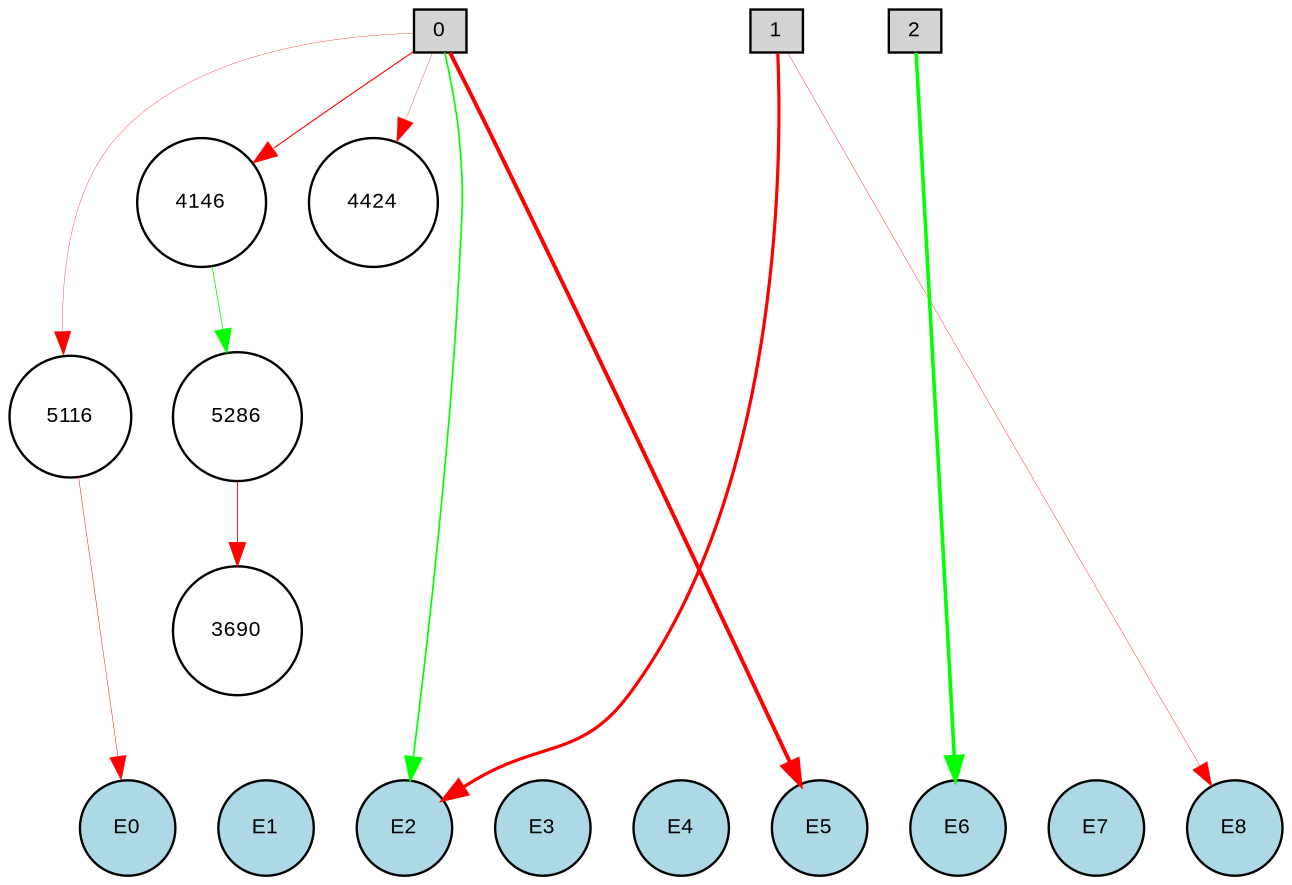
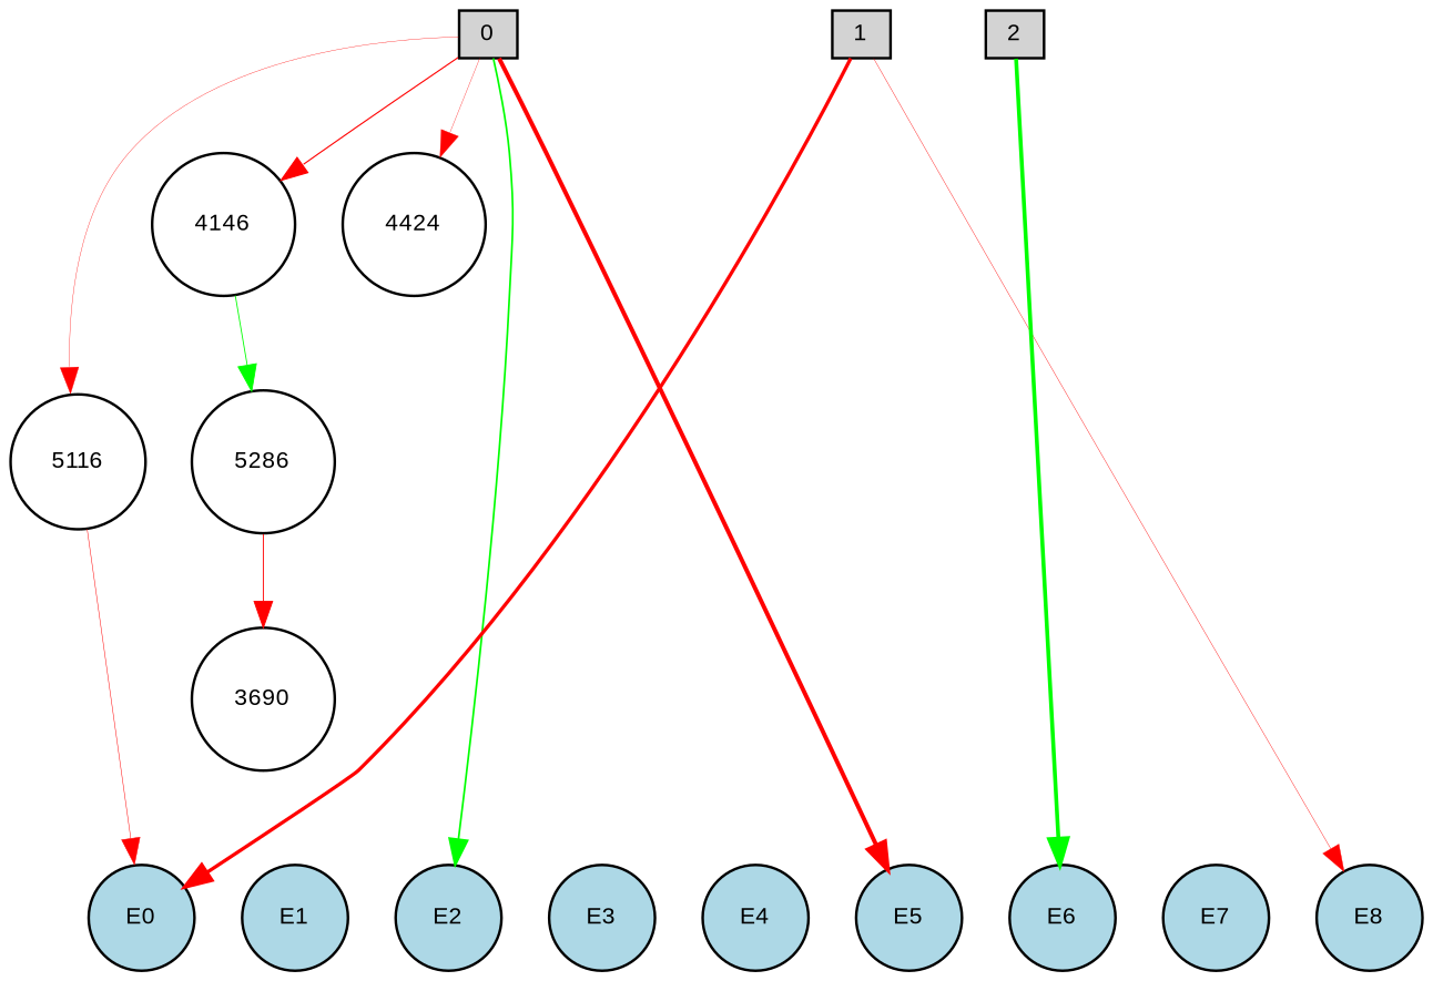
  digraph {
    fontname="Liberation Sans"
    node [fillcolor=lightblue fontname="Liberation Sans" fontsize=9 shape=circle style=filled]
    edge [fontname="Liberation Sans" style=solid]
    0 [fillcolor=lightgray height=0.2 shape=box width=0.2]
    1 [fillcolor=lightgray height=0.2 shape=box width=0.2]
    2 [fillcolor=lightgray height=0.2 shape=box width=0.2]
    E0 [height=0.2 width=0.2]
    E1 [height=0.2 width=0.2]
    E2 [height=0.2 width=0.2]
    E3 [height=0.2 width=0.2]
    E4 [height=0.2 width=0.2]
    E5 [height=0.2 width=0.2]
    E6 [height=0.2 width=0.2]
    E7 [height=0.2 width=0.2]
    E8 [height=0.2 width=0.2]
    5116 [fillcolor=white height=0.2 width=0.2]
    4146 [height=0.2 width=0.2 fillcolor="" style=""]
    4424 [height=0.2 width=0.2 fillcolor="" style=""]
    5286 [height=0.2 width=0.2 fillcolor="" style=""]
    n17 [height=0.2 label=3690 width=0.2 fillcolor="" style=""]
    subgraph sub_1 {
      rank=source
      0
      1
      2
    }
    subgraph sub_2 {
      rank=sink
      E0
      E1
      E2
      E3
      E4
      E5
      E6
      E7
      E8
    }
    0 -> 1 [style=invis]
    0 -> E2 [color=green penwidth=0.7045853124747269]
    0 -> E5 [color=red penwidth=1.6317049951712281]
    0 -> 5116 [color=red penwidth=0.14015621659778993]
    0 -> 4146 [color=red penwidth=0.46200266560393777]
    0 -> 4424 [color=red penwidth=0.1287652282275756]
    1 -> 2 [style=invis]
-   1 -> E2 [color=red penwidth=1.3384146663976537]
+   1 -> E0 [color=red penwidth=1.3384146663976537]
    1 -> E8 [color=red penwidth=0.16115137907263957]
    2 -> E6 [color=green penwidth=1.4963661155174315]
    E0 -> E1 [style=invis]
    E1 -> E2 [style=invis]
    E2 -> E3 [style=invis]
    E3 -> E4 [style=invis]
    E4 -> E5 [style=invis]
    E5 -> E6 [style=invis]
    E6 -> E7 [style=invis]
    E7 -> E8 [style=invis]
    5116 -> E0 [color=red penwidth=0.19964726549769665]
    4146 -> 5286 [color=green penwidth=0.352123006838326]
    5286 -> n17 [color=red penwidth=0.3733484779645557]
  }
